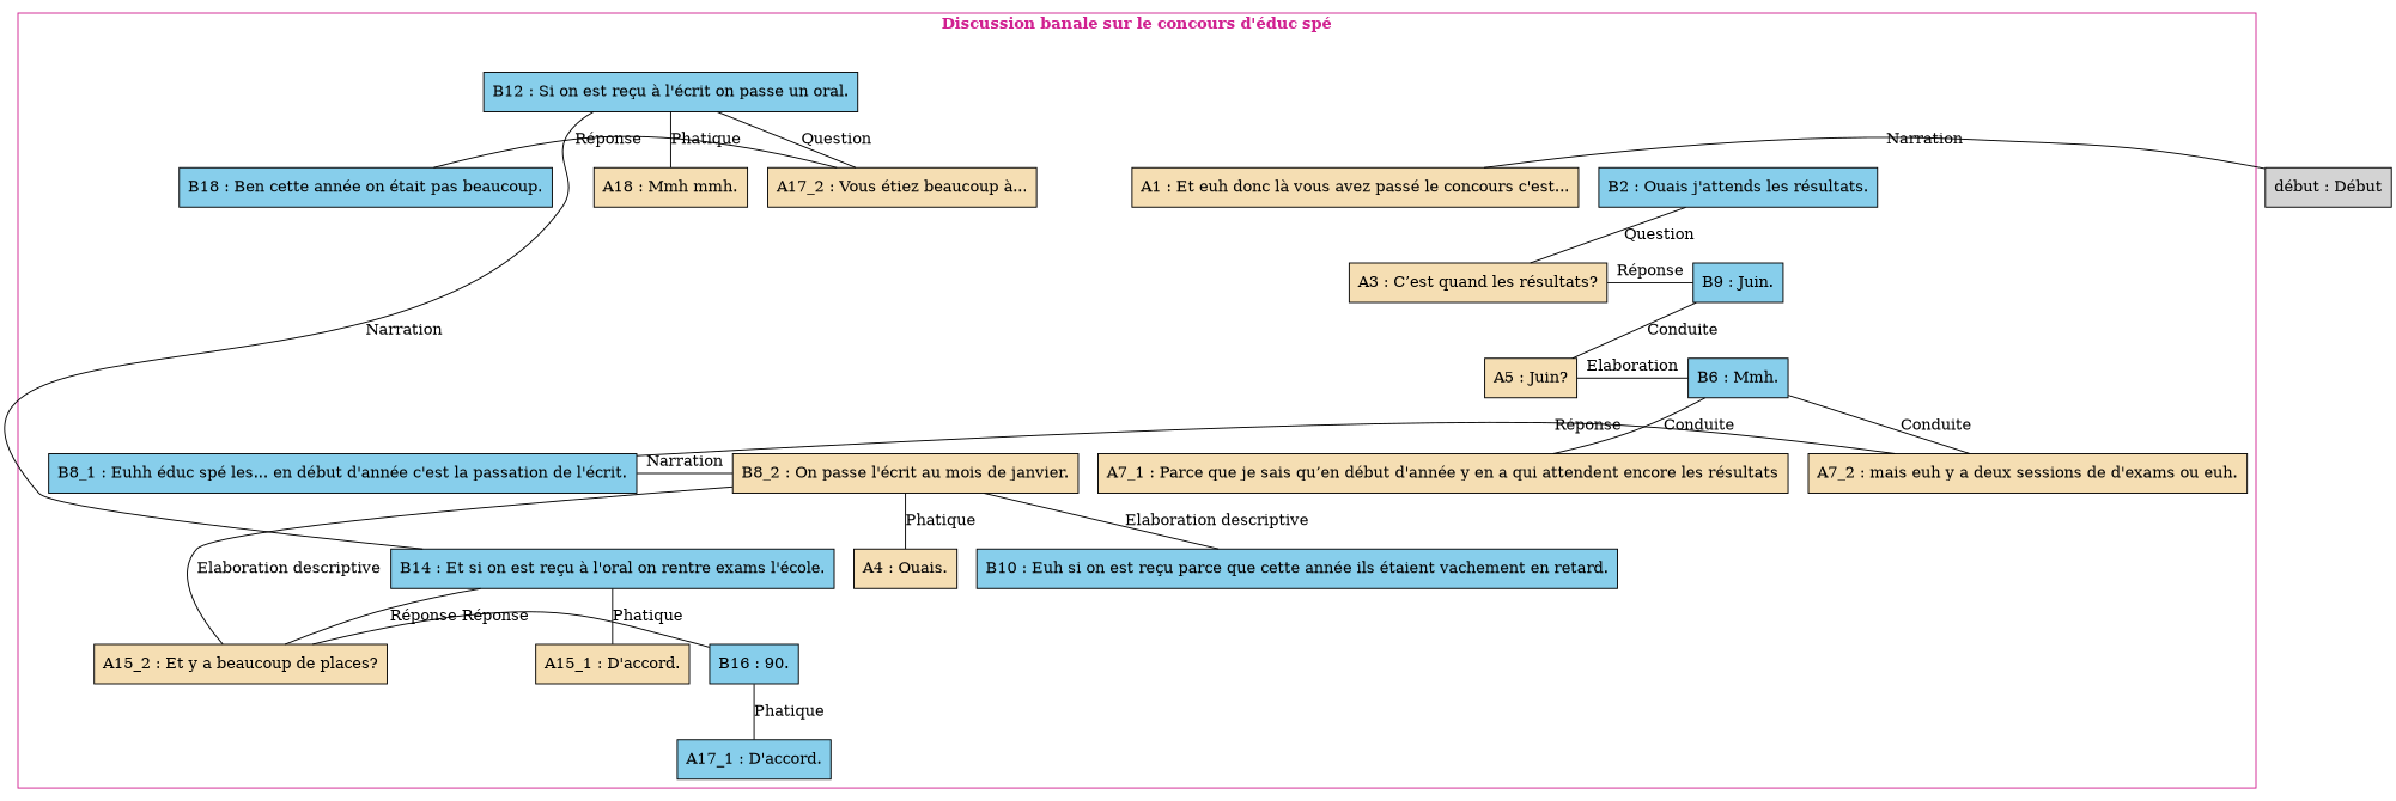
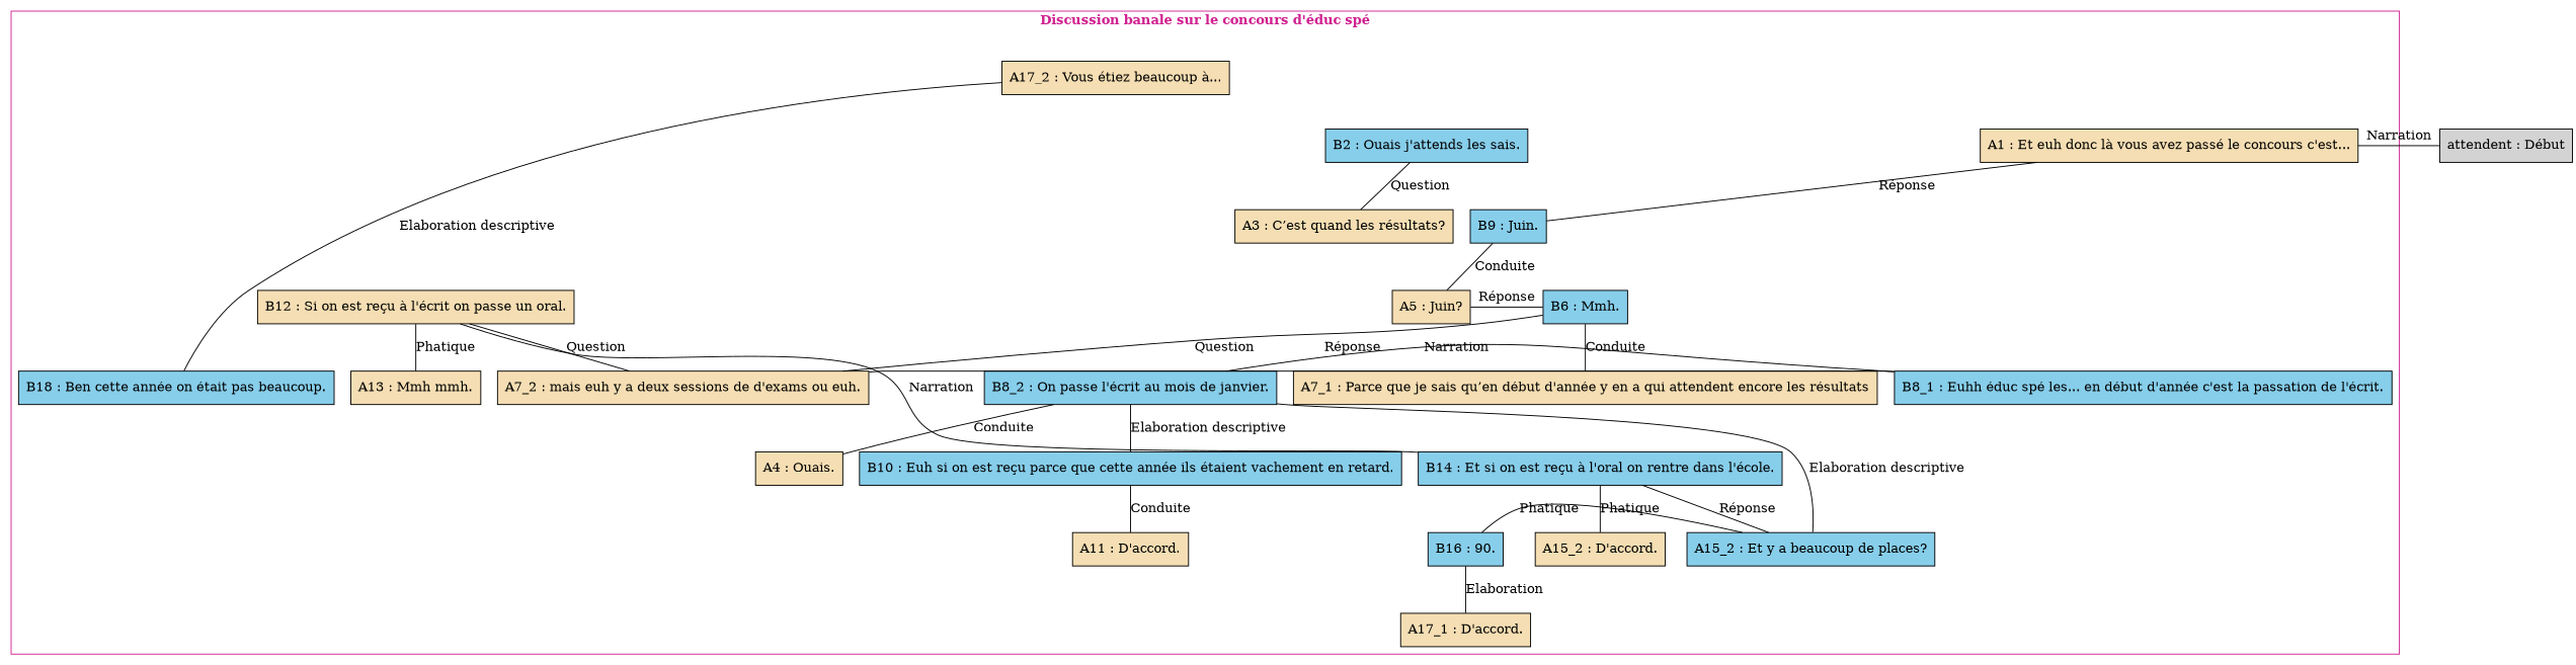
  digraph {
    newrank=true
    node [fillcolor=wheat shape=box style=filled]
    edge [dir=none weight=2]
    n1 [label="A1 : Et euh donc là vous avez passé le concours c'est..."]
-   n2 [fillcolor=skyblue label="B2 : Ouais j'attends les résultats."]
+   n2 [fillcolor=skyblue label="B2 : Ouais j'attends les sais."]
    n3 [label="A3 : C’est quand les résultats?"]
    n4 [fillcolor=skyblue label="B9 : Juin."]
    n5 [label="A5 : Juin?"]
    n6 [fillcolor=skyblue label="B6 : Mmh."]
    n7 [label="A7_1 : Parce que je sais qu’en début d'année y en a qui attendent encore les résultats"]
    n8 [label="A7_2 : mais euh y a deux sessions de d'exams ou euh."]
    n9 [fillcolor=skyblue label="B8_1 : Euhh éduc spé les... en début d'année c'est la passation de l'écrit."]
-   n10 [label="B8_2 : On passe l'écrit au mois de janvier."]
+   n10 [fillcolor=skyblue label="B8_2 : On passe l'écrit au mois de janvier."]
    n11 [label="A4 : Ouais."]
    n12 [fillcolor=skyblue label="B10 : Euh si on est reçu parce que cette année ils étaient vachement en retard."]
-   n14 [fillcolor=skyblue label="B12 : Si on est reçu à l'écrit on passe un oral."]
-   n15 [label="A18 : Mmh mmh."]
-   n16 [fillcolor=skyblue label="B14 : Et si on est reçu à l'oral on rentre exams l'école."]
-   n17 [label="A15_1 : D'accord."]
-   n18 [label="A15_2 : Et y a beaucoup de places?"]
+   n13 [label="A11 : D'accord."]
+   n14 [label="B12 : Si on est reçu à l'écrit on passe un oral."]
+   n15 [label="A13 : Mmh mmh."]
+   n16 [fillcolor=skyblue label="B14 : Et si on est reçu à l'oral on rentre dans l'école."]
+   n17 [label="A15_2 : D'accord."]
+   n18 [fillcolor=skyblue label="A15_2 : Et y a beaucoup de places?"]
    n19 [fillcolor=skyblue label="B16 : 90."]
-   n20 [fillcolor=skyblue label="A17_1 : D'accord."]
+   n20 [label="A17_1 : D'accord."]
    n21 [label="A17_2 : Vous étiez beaucoup à..."]
    n22 [fillcolor=skyblue label="B18 : Ben cette année on était pas beaucoup."]
    zero [style=invis fillcolor=""]
-   n24 [label="début : Début" fillcolor=""]
+   n24 [label="attendent : Début" fillcolor=""]
    subgraph cluster_1 {
      color=violetred
      fontcolor=violetred
      label=<<B>Discussion banale sur le concours d'éduc spé</B>>
      n1
      n2
      n3
      n4
      n5
      n6
      n7
      n8
      n9
      n10
      n11
      n12
+     n13
      n14
      n15
      n16
      n17
      n18
      n19
      n20
      n21
      n22
    }
    n2 -> n3 [label=Question]
    n2 -> n4 [style=invis weight=1 dir=""]
-   n3 -> n4 [constraint=false label="Réponse" weight=""]
+   n1 -> n4 [constraint=false label="Réponse" weight=""]
    n4 -> n5 [label=Conduite]
    n4 -> n6 [style=invis weight=1 dir=""]
-   n5 -> n6 [constraint=false label=Elaboration weight=""]
+   n5 -> n6 [constraint=false label="Réponse" weight=""]
    n6 -> n7 [label=Conduite]
-   n6 -> n8 [label=Conduite]
+   n6 -> n8 [label=Question]
    n6 -> n9 [style=invis weight=1 dir=""]
    n6 -> n10 [style=invis weight=1 dir=""]
    n8 -> n9 [constraint=false label="Réponse" weight=""]
    n9 -> n10 [constraint=false label=Narration weight=""]
-   n10 -> n11 [label=Phatique]
+   n10 -> n11 [label=Conduite]
    n10 -> n12 [label="Elaboration descriptive"]
    n10 -> n16 [style=invis weight=1 dir=""]
    n10 -> n18 [label="Elaboration descriptive"]
+   n12 -> n13 [label=Conduite]
    n14 -> n15 [label=Phatique]
    n14 -> n16 [constraint=false label=Narration weight=""]
-   n14 -> n21 [label=Question]
+   n14 -> n8 [label=Question]
    n14 -> n22 [style=invis weight=1 dir=""]
    n16 -> n17 [label=Phatique]
    n16 -> n18 [label="Réponse"]
    n16 -> n19 [style=invis weight=1 dir=""]
-   n18 -> n19 [constraint=false label="Réponse" weight=""]
-   n19 -> n20 [label=Phatique]
-   n21 -> n22 [constraint=false label="Réponse" weight=""]
+   n18 -> n19 [constraint=false label=Phatique weight=""]
+   n19 -> n20 [label=Elaboration]
+   n21 -> n22 [constraint=false label="Elaboration descriptive" weight=""]
    zero -> n1 [style=invis weight=1 dir=""]
    zero -> n2 [style=invis weight=1 dir=""]
    zero -> n24 [style=invis dir="" weight=""]
    n24 -> n1 [constraint=false label=Narration weight=""]
  }
